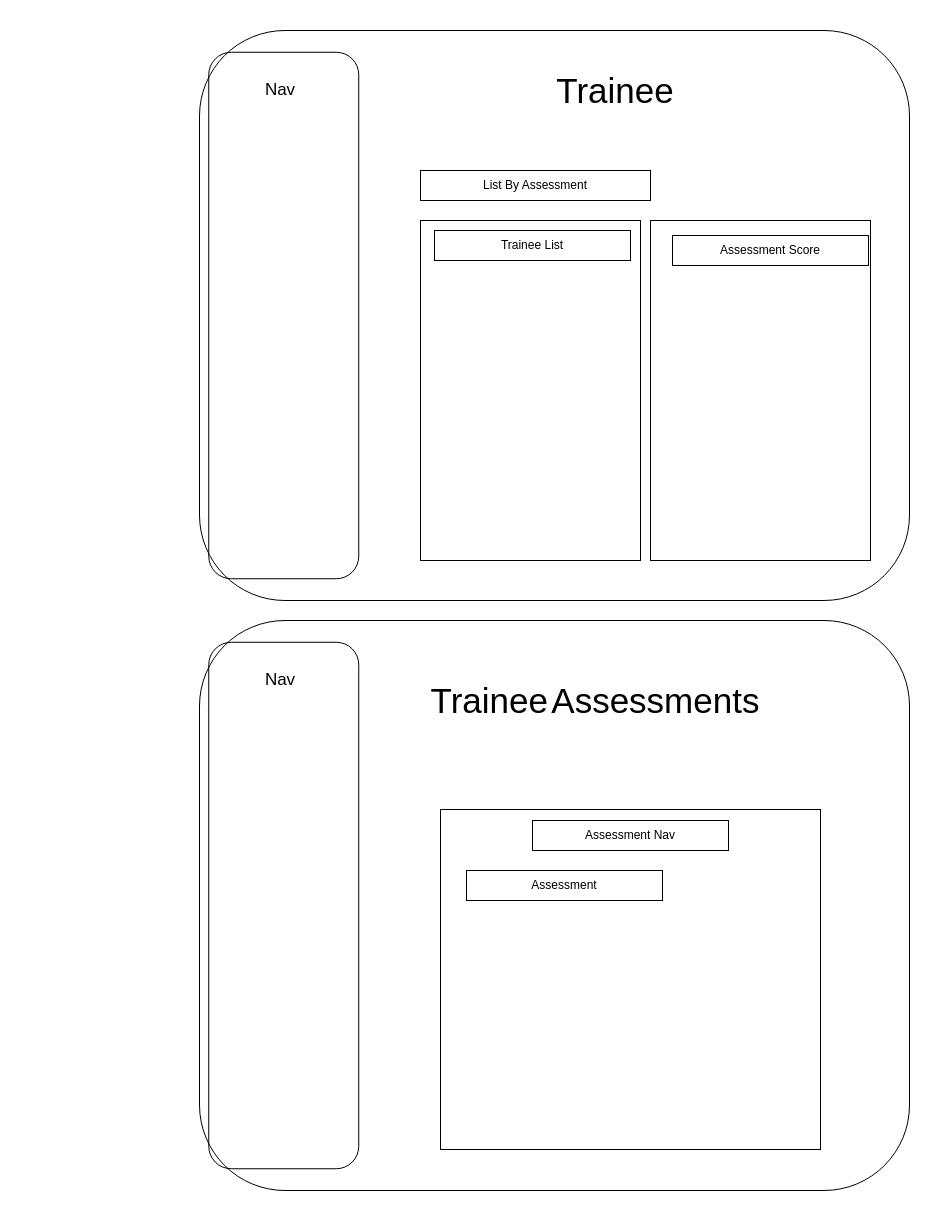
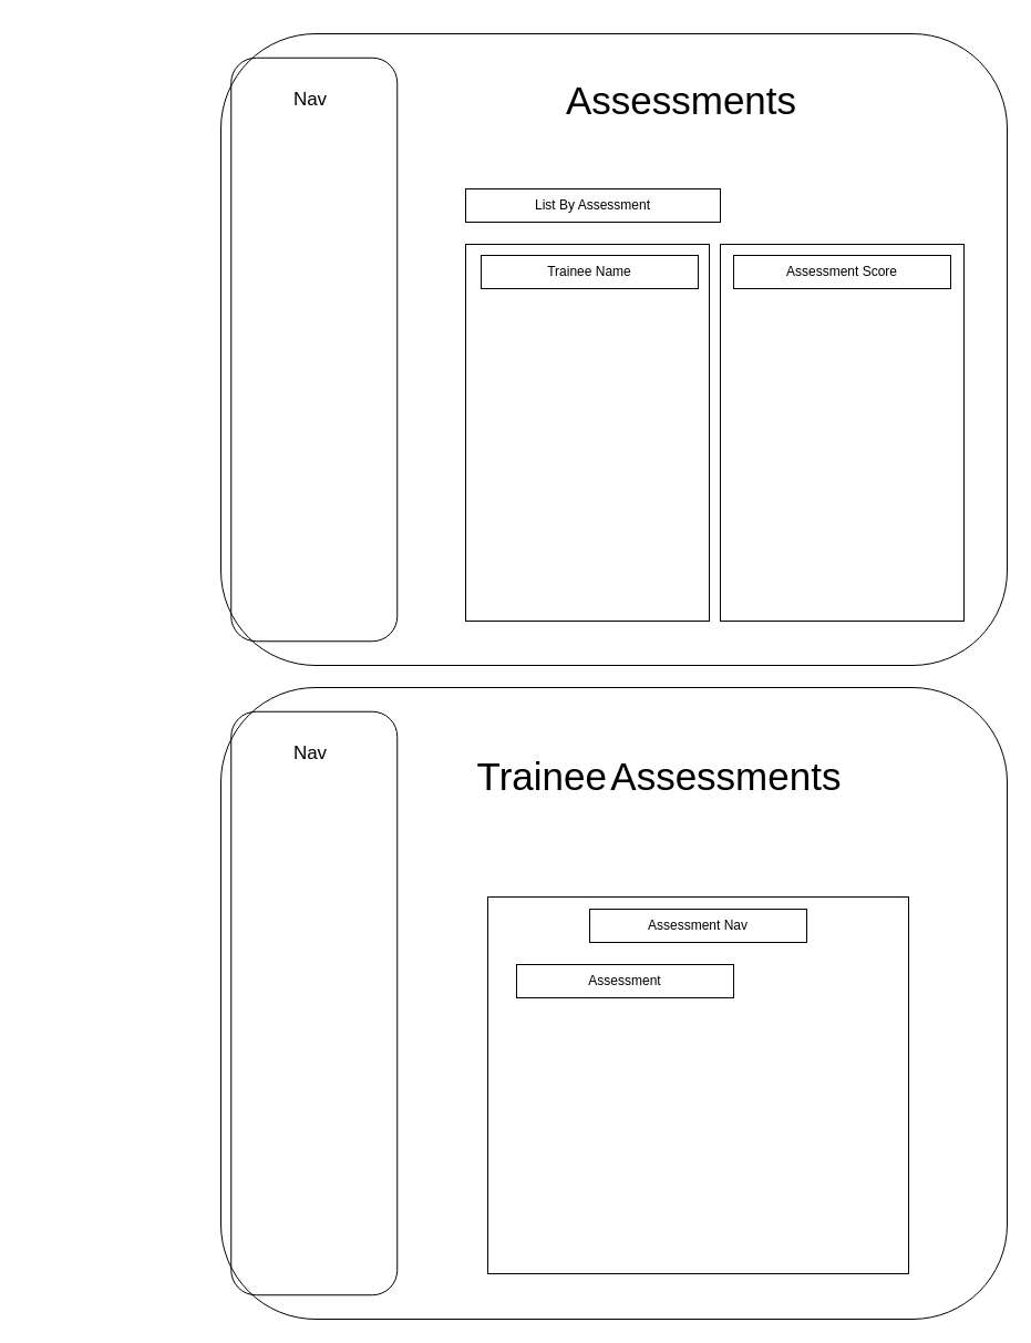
  <mxCell id="0" />
  <mxCell id="1" parent="0" />
  <mxCell id="2" value="" style="rounded=1;whiteSpace=wrap;html=1;fillColor=none;" vertex="1" parent="1"><mxGeometry x="199" y="30" width="710" height="570" as="geometry" /></mxCell>
- <mxCell id="3" value="&lt;font style=&quot;font-size: 35px&quot;&gt;Trainee&lt;/font&gt;" style="text;html=1;strokeColor=none;fillColor=none;align=center;verticalAlign=middle;whiteSpace=wrap;rounded=0;" vertex="1" parent="1"><mxGeometry x="400" y="20" width="430" height="140" as="geometry" /></mxCell>
+ <mxCell id="3" value="&lt;font style=&quot;font-size: 35px&quot;&gt;Assessments&lt;/font&gt;" style="text;html=1;strokeColor=none;fillColor=none;align=center;verticalAlign=middle;whiteSpace=wrap;rounded=0;" vertex="1" parent="1"><mxGeometry x="400" y="20" width="430" height="140" as="geometry" /></mxCell>
  <mxCell id="4" value="" style="rounded=1;whiteSpace=wrap;html=1;fillColor=none;rotation=90;" vertex="1" parent="1"><mxGeometry x="20" y="240" width="526.5" height="150" as="geometry" /></mxCell>
  <mxCell id="5" value="&lt;font style=&quot;font-size: 17px&quot;&gt;Nav&lt;/font&gt;" style="text;html=1;strokeColor=none;fillColor=none;align=center;verticalAlign=middle;whiteSpace=wrap;rounded=0;" vertex="1" parent="1"><mxGeometry x="240" y="65" width="80" height="50" as="geometry" /></mxCell>
  <mxCell id="6" value="" style="rounded=0;whiteSpace=wrap;html=1;fillColor=none;rotation=90;" vertex="1" parent="1"><mxGeometry x="360" y="280" width="340" height="220" as="geometry" /></mxCell>
  <mxCell id="7" value="List By Assessment" style="rounded=0;whiteSpace=wrap;html=1;fillColor=none;" vertex="1" parent="1"><mxGeometry x="420" y="170" width="230" height="30" as="geometry" /></mxCell>
- <mxCell id="8" value="Trainee List" style="rounded=0;whiteSpace=wrap;html=1;fillColor=none;" vertex="1" parent="1"><mxGeometry x="434" y="230" width="196" height="30" as="geometry" /></mxCell>
+ <mxCell id="8" value="Trainee Name" style="rounded=0;whiteSpace=wrap;html=1;fillColor=none;" vertex="1" parent="1"><mxGeometry x="434" y="230" width="196" height="30" as="geometry" /></mxCell>
  <mxCell id="9" value="" style="rounded=0;whiteSpace=wrap;html=1;fillColor=none;" vertex="1" parent="1"><mxGeometry x="650" y="220" width="220" height="340" as="geometry" /></mxCell>
- <mxCell id="10" value="Assessment Score" style="rounded=0;whiteSpace=wrap;html=1;fillColor=none;" vertex="1" parent="1"><mxGeometry x="672" y="235" width="196" height="30" as="geometry" /></mxCell>
+ <mxCell id="10" value="Assessment Score" style="rounded=0;whiteSpace=wrap;html=1;fillColor=none;" vertex="1" parent="1"><mxGeometry x="662" y="230" width="196" height="30" as="geometry" /></mxCell>
  <mxCell id="11" value="" style="rounded=1;whiteSpace=wrap;html=1;fillColor=none;" vertex="1" parent="1"><mxGeometry x="199" y="620" width="710" height="570" as="geometry" /></mxCell>
  <mxCell id="12" value="" style="rounded=1;whiteSpace=wrap;html=1;fillColor=none;rotation=90;" vertex="1" parent="1"><mxGeometry x="20" y="830" width="526.5" height="150" as="geometry" /></mxCell>
  <mxCell id="13" value="&lt;font style=&quot;font-size: 17px&quot;&gt;Nav&lt;/font&gt;" style="text;html=1;strokeColor=none;fillColor=none;align=center;verticalAlign=middle;whiteSpace=wrap;rounded=0;" vertex="1" parent="1"><mxGeometry x="240" y="655" width="80" height="50" as="geometry" /></mxCell>
  <mxCell id="14" value="" style="rounded=0;whiteSpace=wrap;html=1;fillColor=none;" vertex="1" parent="1"><mxGeometry x="440" y="809" width="380" height="340" as="geometry" /></mxCell>
  <mxCell id="15" value="Assessment Nav" style="rounded=0;whiteSpace=wrap;html=1;fillColor=none;" vertex="1" parent="1"><mxGeometry x="532" y="820" width="196" height="30" as="geometry" /></mxCell>
  <mxCell id="16" value="&lt;font style=&quot;font-size: 35px&quot;&gt;Trainee&lt;/font&gt; &lt;font style=&quot;font-size: 35px&quot;&gt;Assessments&lt;/font&gt;" style="text;html=1;strokeColor=none;fillColor=none;align=center;verticalAlign=middle;whiteSpace=wrap;rounded=0;" vertex="1" parent="1"><mxGeometry x="380" y="630" width="430" height="140" as="geometry" /></mxCell>
  <mxCell id="17" value="Assessment" style="rounded=0;whiteSpace=wrap;html=1;fillColor=none;" vertex="1" parent="1"><mxGeometry x="466" y="870" width="196" height="30" as="geometry" /></mxCell>
